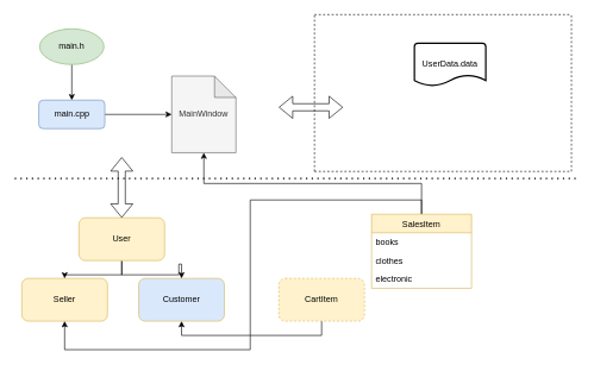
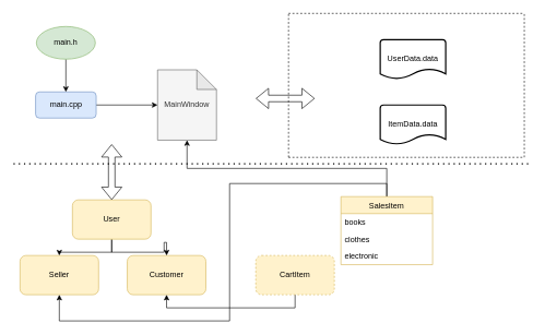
  <mxCell id="0" />
  <mxCell id="1" parent="0" />
  <mxCell id="2" style="edgeStyle=orthogonalEdgeStyle;rounded=0;orthogonalLoop=1;jettySize=auto;html=1;exitX=1;exitY=0.5;exitDx=0;exitDy=0;entryX=0;entryY=0.5;entryDx=0;entryDy=0;entryPerimeter=0;" parent="1" source="3" target="8" edge="1"><mxGeometry relative="1" as="geometry"><mxPoint x="260" y="160" as="targetPoint" /></mxGeometry></mxCell>
  <mxCell id="3" value="main.cpp" style="rounded=1;whiteSpace=wrap;html=1;fillColor=#dae8fc;strokeColor=#6c8ebf;" parent="1" vertex="1"><mxGeometry x="53.75" y="140" width="92.5" height="40" as="geometry" /></mxCell>
  <mxCell id="4" style="edgeStyle=orthogonalEdgeStyle;rounded=0;orthogonalLoop=1;jettySize=auto;html=1;exitX=0.5;exitY=1;exitDx=0;exitDy=0;entryX=0.5;entryY=0;entryDx=0;entryDy=0;" parent="1" source="5" target="3" edge="1"><mxGeometry relative="1" as="geometry" /></mxCell>
  <mxCell id="5" value="main.h" style="ellipse;whiteSpace=wrap;html=1;fillColor=#d5e8d4;strokeColor=#82b366;" parent="1" vertex="1"><mxGeometry x="55" y="40" width="90" height="50" as="geometry" /></mxCell>
  <mxCell id="6" value="Seller" style="rounded=1;whiteSpace=wrap;html=1;fillColor=#fff2cc;strokeColor=#d6b656;" parent="1" vertex="1"><mxGeometry x="30" y="390" width="120" height="60" as="geometry" /></mxCell>
- <mxCell id="7" value="Customer" style="rounded=1;whiteSpace=wrap;html=1;fillColor=#dae8fc;strokeColor=#d6b656;" parent="1" vertex="1"><mxGeometry x="193.75" y="390" width="120" height="60" as="geometry" /></mxCell>
+ <mxCell id="7" value="Customer" style="rounded=1;whiteSpace=wrap;html=1;fillColor=#fff2cc;strokeColor=#d6b656;" parent="1" vertex="1"><mxGeometry x="193.75" y="390" width="120" height="60" as="geometry" /></mxCell>
  <mxCell id="8" value="MainWindow" style="shape=note;whiteSpace=wrap;html=1;backgroundOutline=1;darkOpacity=0.05;fillColor=#f5f5f5;strokeColor=#666666;fontColor=#333333;" parent="1" vertex="1"><mxGeometry x="240" y="106.25" width="90" height="107.5" as="geometry" /></mxCell>
  <mxCell id="9" style="edgeStyle=orthogonalEdgeStyle;rounded=0;orthogonalLoop=1;jettySize=auto;html=1;exitX=0.5;exitY=0;exitDx=0;exitDy=0;entryX=0.5;entryY=1;entryDx=0;entryDy=0;" parent="1" source="11" target="6" edge="1"><mxGeometry relative="1" as="geometry"><Array as="points"><mxPoint x="590" y="280" /><mxPoint x="350" y="280" /><mxPoint x="350" y="490" /><mxPoint x="90" y="490" /></Array></mxGeometry></mxCell>
  <mxCell id="10" style="edgeStyle=orthogonalEdgeStyle;rounded=0;orthogonalLoop=1;jettySize=auto;html=1;exitX=0.5;exitY=0;exitDx=0;exitDy=0;" parent="1" source="11" target="8" edge="1"><mxGeometry relative="1" as="geometry" /></mxCell>
  <mxCell id="11" value="SalesItem" style="swimlane;fontStyle=0;childLayout=stackLayout;horizontal=1;startSize=26;horizontalStack=0;resizeParent=1;resizeParentMax=0;resizeLast=0;collapsible=1;marginBottom=0;fillColor=#fff2cc;strokeColor=#d6b656;" parent="1" vertex="1"><mxGeometry x="520" y="300" width="140" height="104" as="geometry" /></mxCell>
  <mxCell id="12" value="books" style="text;strokeColor=none;fillColor=none;align=left;verticalAlign=top;spacingLeft=4;spacingRight=4;overflow=hidden;rotatable=0;points=[[0,0.5],[1,0.5]];portConstraint=eastwest;" parent="11" vertex="1"><mxGeometry y="26" width="140" height="26" as="geometry" /></mxCell>
  <mxCell id="13" value="clothes" style="text;strokeColor=none;fillColor=none;align=left;verticalAlign=top;spacingLeft=4;spacingRight=4;overflow=hidden;rotatable=0;points=[[0,0.5],[1,0.5]];portConstraint=eastwest;" parent="11" vertex="1"><mxGeometry y="52" width="140" height="26" as="geometry" /></mxCell>
  <mxCell id="14" value="electronic" style="text;strokeColor=none;fillColor=none;align=left;verticalAlign=top;spacingLeft=4;spacingRight=4;overflow=hidden;rotatable=0;points=[[0,0.5],[1,0.5]];portConstraint=eastwest;" parent="11" vertex="1"><mxGeometry y="78" width="140" height="26" as="geometry" /></mxCell>
  <mxCell id="15" style="edgeStyle=orthogonalEdgeStyle;rounded=0;orthogonalLoop=1;jettySize=auto;html=1;exitX=0.5;exitY=1;exitDx=0;exitDy=0;entryX=0.5;entryY=0;entryDx=0;entryDy=0;" parent="1" source="17" target="6" edge="1"><mxGeometry relative="1" as="geometry" /></mxCell>
  <mxCell id="16" style="edgeStyle=orthogonalEdgeStyle;rounded=0;orthogonalLoop=1;jettySize=auto;html=1;exitX=0.5;exitY=1;exitDx=0;exitDy=0;entryX=0.5;entryY=0;entryDx=0;entryDy=0;" parent="1" source="17" target="7" edge="1"><mxGeometry relative="1" as="geometry" /></mxCell>
  <mxCell id="17" value="User" style="rounded=1;whiteSpace=wrap;html=1;fillColor=#fff2cc;strokeColor=#d6b656;" parent="1" vertex="1"><mxGeometry x="110" y="305" width="120" height="60" as="geometry" /></mxCell>
  <mxCell id="18" value="" style="endArrow=none;dashed=1;html=1;dashPattern=1 3;strokeWidth=2;" parent="1" edge="1"><mxGeometry width="50" height="50" relative="1" as="geometry"><mxPoint x="20" y="250" as="sourcePoint" /><mxPoint x="810" y="250" as="targetPoint" /></mxGeometry></mxCell>
  <mxCell id="19" value="" style="shape=flexArrow;endArrow=classic;startArrow=classic;html=1;exitX=0.5;exitY=0;exitDx=0;exitDy=0;" parent="1" source="17" edge="1"><mxGeometry width="100" height="100" relative="1" as="geometry"><mxPoint x="160" y="270" as="sourcePoint" /><mxPoint x="170" y="220" as="targetPoint" /></mxGeometry></mxCell>
  <mxCell id="20" style="edgeStyle=orthogonalEdgeStyle;rounded=0;orthogonalLoop=1;jettySize=auto;html=1;exitX=0.5;exitY=1;exitDx=0;exitDy=0;entryX=0.5;entryY=1;entryDx=0;entryDy=0;" parent="1" source="21" target="7" edge="1"><mxGeometry relative="1" as="geometry" /></mxCell>
  <mxCell id="21" value="CartItem" style="rounded=1;whiteSpace=wrap;html=1;fillColor=#fff2cc;strokeColor=#d6b656;dashed=1;" parent="1" vertex="1"><mxGeometry x="390" y="390" width="120" height="60" as="geometry" /></mxCell>
  <mxCell id="22" value="" style="endArrow=none;dashed=1;html=1;" edge="1" parent="1"><mxGeometry width="50" height="50" relative="1" as="geometry"><mxPoint x="440" y="240" as="sourcePoint" /><mxPoint x="440" y="20" as="targetPoint" /></mxGeometry></mxCell>
  <mxCell id="23" value="" style="shape=flexArrow;endArrow=classic;startArrow=classic;html=1;" edge="1" parent="1"><mxGeometry width="100" height="100" relative="1" as="geometry"><mxPoint x="390" y="150" as="sourcePoint" /><mxPoint x="480" y="150" as="targetPoint" /></mxGeometry></mxCell>
  <mxCell id="24" value="" style="endArrow=none;dashed=1;html=1;" edge="1" parent="1"><mxGeometry width="50" height="50" relative="1" as="geometry"><mxPoint x="440" y="240" as="sourcePoint" /><mxPoint x="800" y="240" as="targetPoint" /></mxGeometry></mxCell>
  <mxCell id="25" value="UserData.data" style="strokeWidth=2;html=1;shape=mxgraph.flowchart.document2;whiteSpace=wrap;size=0.25;" vertex="1" parent="1"><mxGeometry x="580" y="60" width="100" height="60" as="geometry" /></mxCell>
+ <mxCell id="26" value="ItemData.data" style="strokeWidth=2;html=1;shape=mxgraph.flowchart.document2;whiteSpace=wrap;size=0.25;" vertex="1" parent="1"><mxGeometry x="580" y="160" width="100" height="60" as="geometry" /></mxCell>
  <mxCell id="27" value="" style="endArrow=none;dashed=1;html=1;" edge="1" parent="1"><mxGeometry width="50" height="50" relative="1" as="geometry"><mxPoint x="440" y="20" as="sourcePoint" /><mxPoint x="800" y="20" as="targetPoint" /></mxGeometry></mxCell>
  <mxCell id="28" value="" style="endArrow=none;dashed=1;html=1;" edge="1" parent="1"><mxGeometry width="50" height="50" relative="1" as="geometry"><mxPoint x="800" y="240" as="sourcePoint" /><mxPoint x="800" y="20" as="targetPoint" /></mxGeometry></mxCell>
